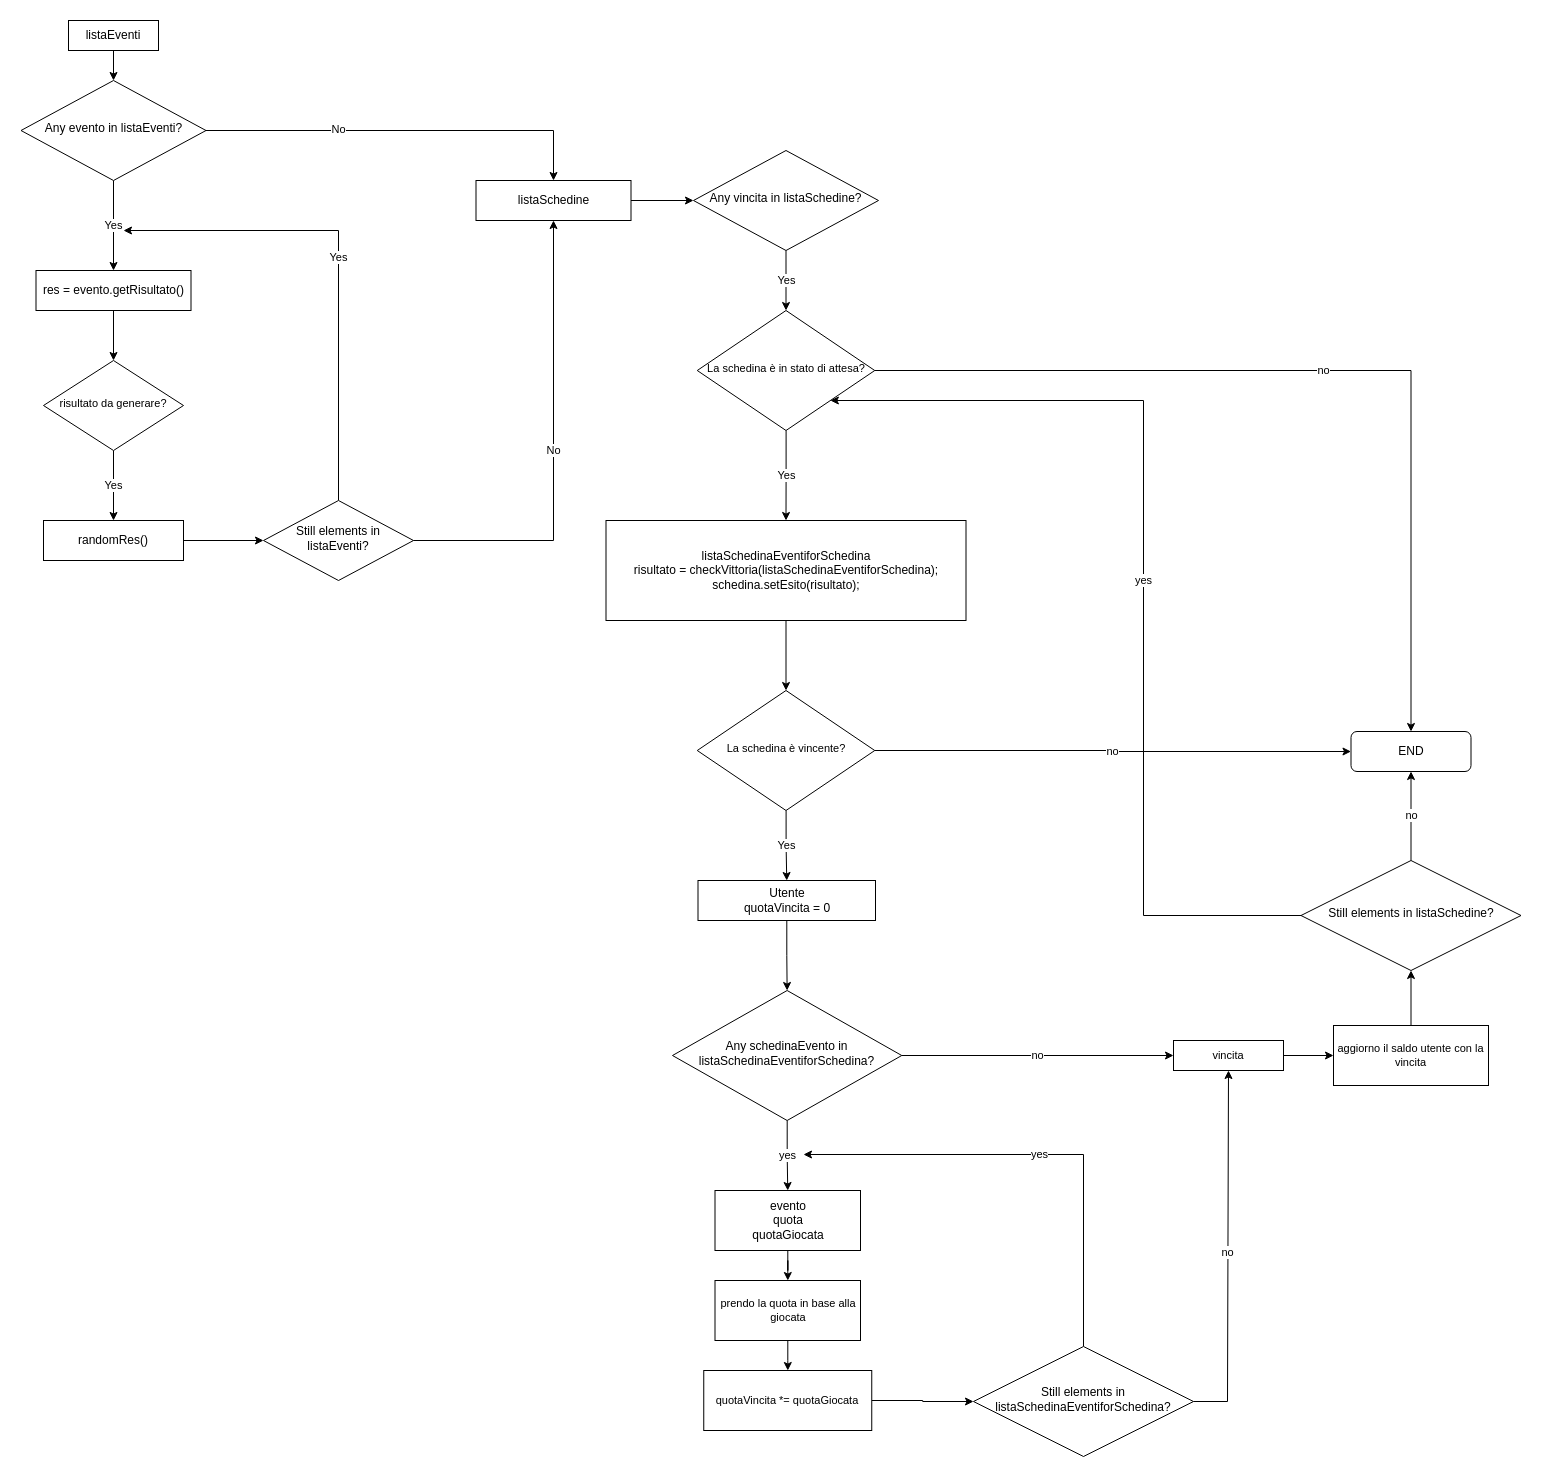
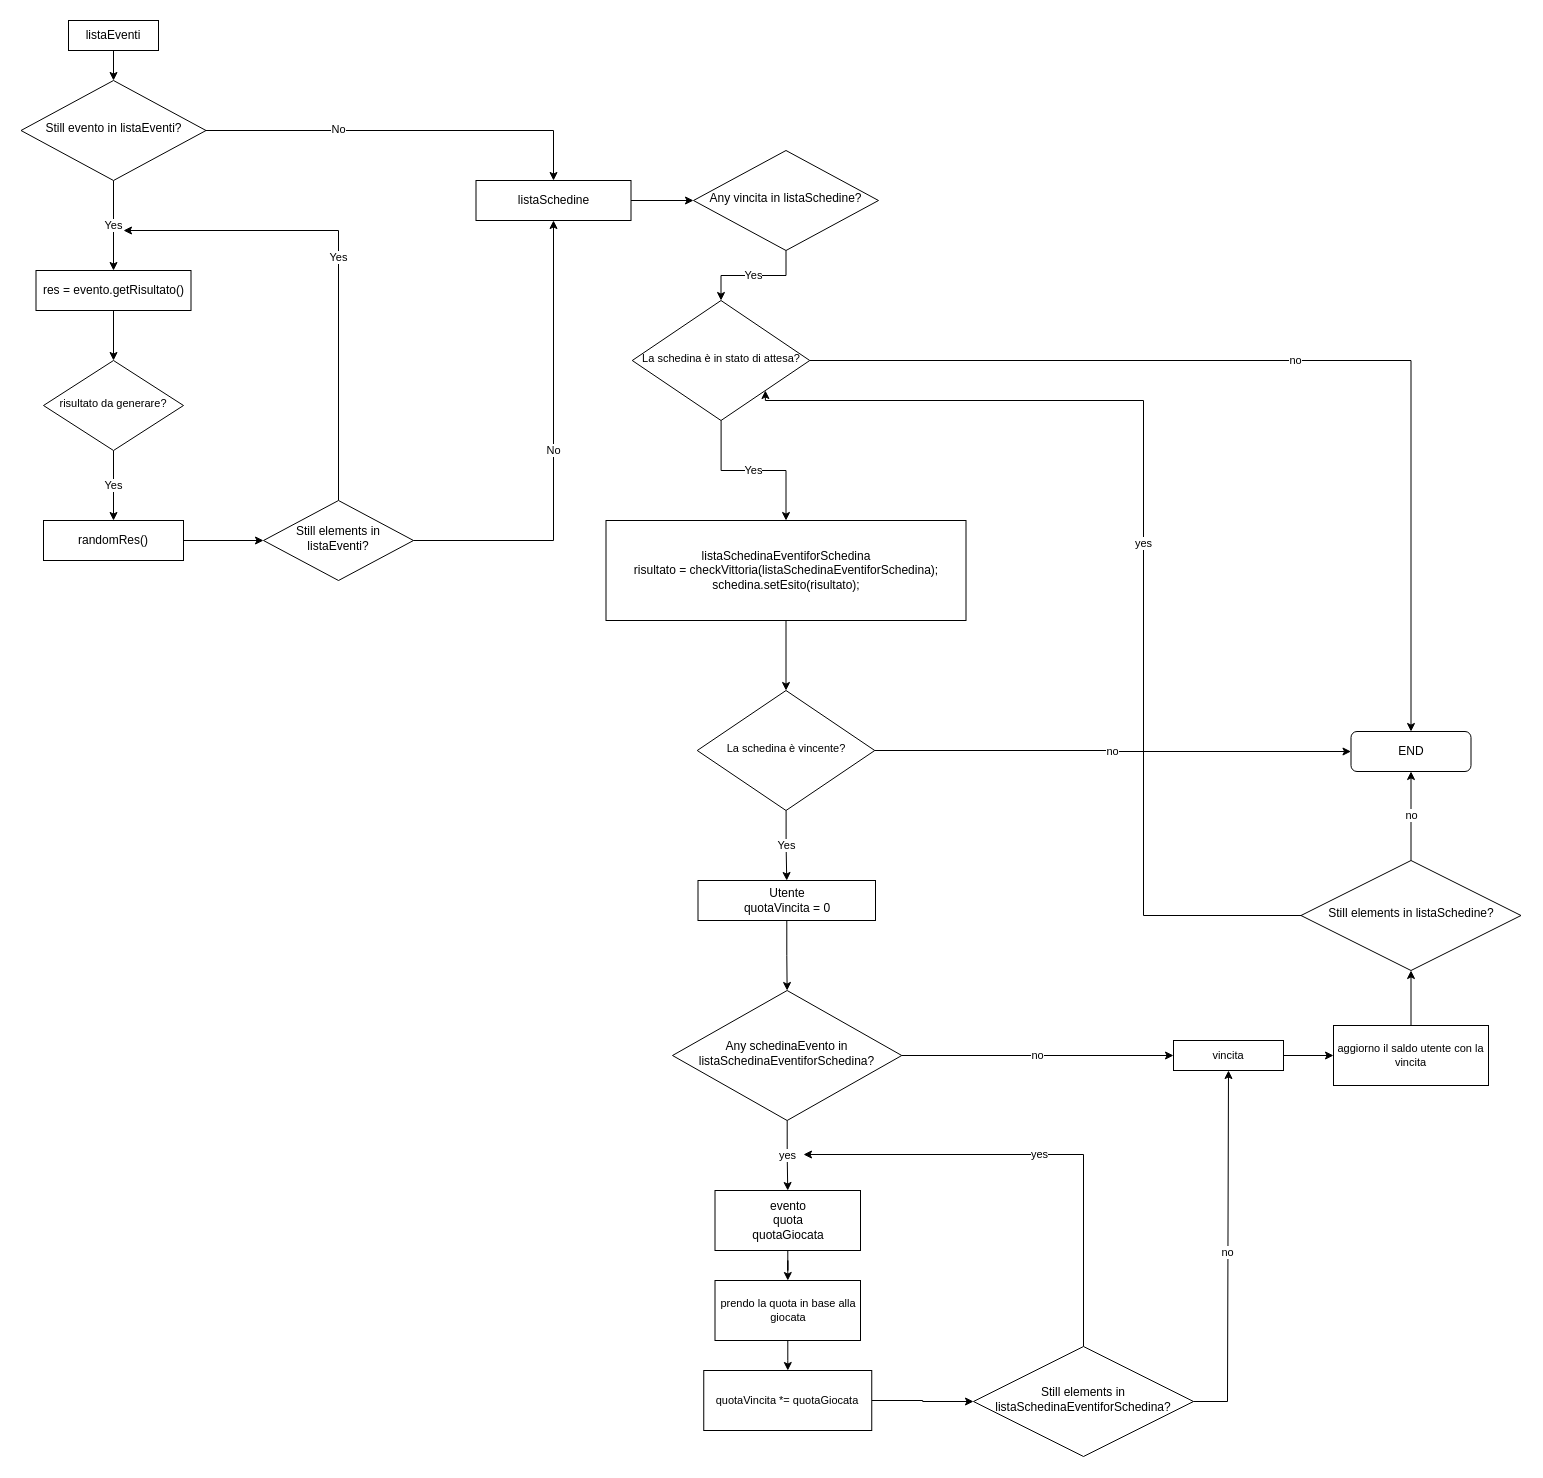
  <mxCell id="0" />
  <mxCell id="1" parent="0" />
  <mxCell id="2" value="END" style="rounded=1;whiteSpace=wrap;html=1;fontSize=12;glass=0;strokeWidth=1;shadow=0;" parent="1" vertex="1"><mxGeometry x="1350.5" y="731" width="120" height="40" as="geometry" /></mxCell>
  <mxCell id="3" style="edgeStyle=orthogonalEdgeStyle;rounded=0;orthogonalLoop=1;jettySize=auto;html=1;exitX=0.5;exitY=1;exitDx=0;exitDy=0;entryX=0.5;entryY=0;entryDx=0;entryDy=0;" parent="1" source="4" target="8" edge="1"><mxGeometry relative="1" as="geometry" /></mxCell>
  <mxCell id="4" value="listaEventi" style="rounded=0;whiteSpace=wrap;html=1;" parent="1" vertex="1"><mxGeometry x="68" y="20" width="90" height="30" as="geometry" /></mxCell>
  <mxCell id="5" value="Yes" style="edgeStyle=orthogonalEdgeStyle;rounded=0;orthogonalLoop=1;jettySize=auto;html=1;entryX=0.5;entryY=0;entryDx=0;entryDy=0;" parent="1" source="8" target="10" edge="1"><mxGeometry relative="1" as="geometry" /></mxCell>
  <mxCell id="6" style="edgeStyle=orthogonalEdgeStyle;rounded=0;orthogonalLoop=1;jettySize=auto;html=1;entryX=0.5;entryY=0;entryDx=0;entryDy=0;fontSize=11;" parent="1" source="8" target="18" edge="1"><mxGeometry relative="1" as="geometry"><mxPoint x="483" y="150" as="targetPoint" /></mxGeometry></mxCell>
  <mxCell id="7" value="No" style="edgeLabel;html=1;align=center;verticalAlign=middle;resizable=0;points=[];fontSize=11;" parent="6" vertex="1" connectable="0"><mxGeometry x="-0.337" y="2" relative="1" as="geometry"><mxPoint as="offset" /></mxGeometry></mxCell>
- <mxCell id="8" value="Any evento in listaEventi?" style="rhombus;whiteSpace=wrap;html=1;shadow=0;fontFamily=Helvetica;fontSize=12;align=center;strokeWidth=1;spacing=6;spacingTop=-4;" parent="1" vertex="1"><mxGeometry x="20.5" y="80" width="185" height="100" as="geometry" /></mxCell>
+ <mxCell id="8" value="Still evento in listaEventi?" style="rhombus;whiteSpace=wrap;html=1;shadow=0;fontFamily=Helvetica;fontSize=12;align=center;strokeWidth=1;spacing=6;spacingTop=-4;" parent="1" vertex="1"><mxGeometry x="20.5" y="80" width="185" height="100" as="geometry" /></mxCell>
  <mxCell id="9" style="edgeStyle=orthogonalEdgeStyle;rounded=0;orthogonalLoop=1;jettySize=auto;html=1;exitX=0.5;exitY=1;exitDx=0;exitDy=0;entryX=0.5;entryY=0;entryDx=0;entryDy=0;" parent="1" source="10" target="12" edge="1"><mxGeometry relative="1" as="geometry" /></mxCell>
  <mxCell id="10" value="&lt;div&gt;&lt;span style=&quot;background-color: initial;&quot;&gt;&lt;br&gt;&lt;/span&gt;&lt;/div&gt;&lt;div&gt;&lt;span style=&quot;background-color: initial;&quot;&gt;res = evento.getRisultato()&lt;/span&gt;&lt;br&gt;&lt;/div&gt;&lt;div&gt;&lt;br&gt;&lt;/div&gt;" style="rounded=0;whiteSpace=wrap;html=1;align=center;" parent="1" vertex="1"><mxGeometry x="35.5" y="270" width="155" height="40" as="geometry" /></mxCell>
  <mxCell id="11" value="Yes" style="edgeStyle=orthogonalEdgeStyle;rounded=0;orthogonalLoop=1;jettySize=auto;html=1;entryX=0.5;entryY=0;entryDx=0;entryDy=0;" parent="1" source="12" target="14" edge="1"><mxGeometry relative="1" as="geometry" /></mxCell>
  <mxCell id="12" value="risultato da generare?" style="rhombus;whiteSpace=wrap;html=1;shadow=0;fontFamily=Helvetica;fontSize=11;align=center;strokeWidth=1;spacing=6;spacingTop=-4;verticalAlign=middle;" parent="1" vertex="1"><mxGeometry x="43" y="360" width="140" height="90" as="geometry" /></mxCell>
  <mxCell id="13" style="edgeStyle=orthogonalEdgeStyle;rounded=0;orthogonalLoop=1;jettySize=auto;html=1;entryX=0;entryY=0.5;entryDx=0;entryDy=0;fontSize=11;" parent="1" source="14" target="16" edge="1"><mxGeometry relative="1" as="geometry" /></mxCell>
  <mxCell id="14" value="randomRes()" style="rounded=0;whiteSpace=wrap;html=1;align=center;" parent="1" vertex="1"><mxGeometry x="43" y="520" width="140" height="40" as="geometry" /></mxCell>
  <mxCell id="15" value="Yes" style="edgeStyle=orthogonalEdgeStyle;rounded=0;orthogonalLoop=1;jettySize=auto;html=1;fontSize=11;" parent="1" source="16" edge="1"><mxGeometry relative="1" as="geometry"><mxPoint x="123" y="230" as="targetPoint" /><Array as="points"><mxPoint x="338" y="230" /></Array></mxGeometry></mxCell>
  <mxCell id="16" value="Still elements in listaEventi?" style="rhombus;whiteSpace=wrap;html=1;shadow=0;fontFamily=Helvetica;fontSize=12;align=center;strokeWidth=1;spacing=6;spacingTop=-4;" parent="1" vertex="1"><mxGeometry x="263" y="500" width="150" height="80" as="geometry" /></mxCell>
  <mxCell id="17" style="edgeStyle=orthogonalEdgeStyle;rounded=0;orthogonalLoop=1;jettySize=auto;html=1;entryX=0;entryY=0.5;entryDx=0;entryDy=0;fontSize=11;endArrow=classic;endFill=1;" edge="1" parent="1" source="18" target="21"><mxGeometry relative="1" as="geometry" /></mxCell>
  <mxCell id="18" value="&lt;div&gt;listaSchedine&lt;/div&gt;" style="rounded=0;whiteSpace=wrap;html=1;align=center;" vertex="1" parent="1"><mxGeometry x="475.5" y="180" width="155" height="40" as="geometry" /></mxCell>
  <mxCell id="19" value="No" style="edgeStyle=orthogonalEdgeStyle;rounded=0;orthogonalLoop=1;jettySize=auto;html=1;exitX=1;exitY=0.5;exitDx=0;exitDy=0;entryX=0.5;entryY=1;entryDx=0;entryDy=0;fontSize=11;endArrow=classic;endFill=1;" edge="1" parent="1" source="16" target="18"><mxGeometry relative="1" as="geometry"><mxPoint x="413" y="540" as="sourcePoint" /><mxPoint x="553" y="170" as="targetPoint" /></mxGeometry></mxCell>
  <mxCell id="20" value="Yes" style="edgeStyle=orthogonalEdgeStyle;rounded=0;orthogonalLoop=1;jettySize=auto;html=1;entryX=0.5;entryY=0;entryDx=0;entryDy=0;fontSize=11;endArrow=classic;endFill=1;" edge="1" parent="1" source="21" target="24"><mxGeometry relative="1" as="geometry" /></mxCell>
  <mxCell id="21" value="Any vincita in listaSchedine?" style="rhombus;whiteSpace=wrap;html=1;shadow=0;fontFamily=Helvetica;fontSize=12;align=center;strokeWidth=1;spacing=6;spacingTop=-4;" vertex="1" parent="1"><mxGeometry x="693" y="150" width="185" height="100" as="geometry" /></mxCell>
  <mxCell id="22" value="Yes" style="edgeStyle=orthogonalEdgeStyle;rounded=0;orthogonalLoop=1;jettySize=auto;html=1;entryX=0.5;entryY=0;entryDx=0;entryDy=0;fontSize=11;endArrow=classic;endFill=1;" edge="1" parent="1" source="24" target="26"><mxGeometry relative="1" as="geometry" /></mxCell>
  <mxCell id="23" value="no" style="edgeStyle=orthogonalEdgeStyle;rounded=0;orthogonalLoop=1;jettySize=auto;html=1;entryX=0.5;entryY=0;entryDx=0;entryDy=0;fontSize=11;endArrow=classic;endFill=1;" edge="1" parent="1" source="24" target="2"><mxGeometry relative="1" as="geometry" /></mxCell>
- <mxCell id="24" value="La schedina è in stato di attesa?" style="rhombus;whiteSpace=wrap;html=1;shadow=0;fontFamily=Helvetica;fontSize=11;align=center;strokeWidth=1;spacing=6;spacingTop=-4;verticalAlign=middle;" vertex="1" parent="1"><mxGeometry x="696.75" y="310" width="177.5" height="120" as="geometry" /></mxCell>
+ <mxCell id="24" value="La schedina è in stato di attesa?" style="rhombus;whiteSpace=wrap;html=1;shadow=0;fontFamily=Helvetica;fontSize=11;align=center;strokeWidth=1;spacing=6;spacingTop=-4;verticalAlign=middle;" vertex="1" parent="1"><mxGeometry x="631.75" y="300" width="177.5" height="120" as="geometry" /></mxCell>
  <mxCell id="25" style="edgeStyle=orthogonalEdgeStyle;rounded=0;orthogonalLoop=1;jettySize=auto;html=1;entryX=0.5;entryY=0;entryDx=0;entryDy=0;fontSize=11;endArrow=classic;endFill=1;" edge="1" parent="1" source="26" target="29"><mxGeometry relative="1" as="geometry" /></mxCell>
  <mxCell id="26" value="listaSchedinaEventiforSchedina&lt;br&gt;&lt;div&gt;risultato = checkVittoria(listaSchedinaEventiforSchedina);&lt;/div&gt;&lt;div&gt;&lt;span style=&quot;&quot;&gt;&#09;&#09;&#09;&#09;&lt;/span&gt;schedina.setEsito(risultato);&lt;/div&gt;" style="rounded=0;whiteSpace=wrap;html=1;align=center;" vertex="1" parent="1"><mxGeometry x="605.5" y="520" width="360" height="100" as="geometry" /></mxCell>
  <mxCell id="27" value="Yes" style="edgeStyle=orthogonalEdgeStyle;rounded=0;orthogonalLoop=1;jettySize=auto;html=1;entryX=0.5;entryY=0;entryDx=0;entryDy=0;fontSize=11;endArrow=classic;endFill=1;" edge="1" parent="1" source="29" target="31"><mxGeometry relative="1" as="geometry" /></mxCell>
  <mxCell id="28" value="no" style="edgeStyle=orthogonalEdgeStyle;rounded=0;orthogonalLoop=1;jettySize=auto;html=1;entryX=0;entryY=0.5;entryDx=0;entryDy=0;fontSize=11;endArrow=classic;endFill=1;" edge="1" parent="1" source="29" target="2"><mxGeometry relative="1" as="geometry" /></mxCell>
  <mxCell id="29" value="La schedina è vincente?" style="rhombus;whiteSpace=wrap;html=1;shadow=0;fontFamily=Helvetica;fontSize=11;align=center;strokeWidth=1;spacing=6;spacingTop=-4;verticalAlign=middle;" vertex="1" parent="1"><mxGeometry x="696.75" y="690" width="177.5" height="120" as="geometry" /></mxCell>
  <mxCell id="30" style="edgeStyle=orthogonalEdgeStyle;rounded=0;orthogonalLoop=1;jettySize=auto;html=1;entryX=0.5;entryY=0;entryDx=0;entryDy=0;fontSize=11;endArrow=classic;endFill=1;" edge="1" parent="1" source="31" target="34"><mxGeometry relative="1" as="geometry" /></mxCell>
  <mxCell id="31" value="Utente&lt;br&gt;quotaVincita = 0" style="rounded=0;whiteSpace=wrap;html=1;align=center;" vertex="1" parent="1"><mxGeometry x="697.5" y="880" width="177.5" height="40" as="geometry" /></mxCell>
  <mxCell id="32" value="yes" style="edgeStyle=orthogonalEdgeStyle;rounded=0;orthogonalLoop=1;jettySize=auto;html=1;entryX=0.5;entryY=0;entryDx=0;entryDy=0;fontSize=11;endArrow=classic;endFill=1;" edge="1" parent="1" source="34" target="36"><mxGeometry relative="1" as="geometry" /></mxCell>
  <mxCell id="33" value="no" style="edgeStyle=orthogonalEdgeStyle;rounded=0;orthogonalLoop=1;jettySize=auto;html=1;entryX=0;entryY=0.5;entryDx=0;entryDy=0;fontSize=11;endArrow=classic;endFill=1;" edge="1" parent="1" source="34" target="45"><mxGeometry relative="1" as="geometry" /></mxCell>
  <mxCell id="34" value="Any schedinaEvento in listaSchedinaEventiforSchedina?" style="rhombus;whiteSpace=wrap;html=1;shadow=0;fontFamily=Helvetica;fontSize=12;align=center;strokeWidth=1;spacing=6;spacingTop=-4;" vertex="1" parent="1"><mxGeometry x="672" y="990" width="229.25" height="130" as="geometry" /></mxCell>
  <mxCell id="35" style="edgeStyle=orthogonalEdgeStyle;rounded=0;orthogonalLoop=1;jettySize=auto;html=1;fontSize=11;endArrow=classic;endFill=1;" edge="1" parent="1" source="36" target="38"><mxGeometry relative="1" as="geometry" /></mxCell>
  <mxCell id="36" value="evento&lt;br&gt;quota&lt;br&gt;quotaGiocata" style="rounded=0;whiteSpace=wrap;html=1;align=center;" vertex="1" parent="1"><mxGeometry x="714.5" y="1190" width="145.5" height="60" as="geometry" /></mxCell>
  <mxCell id="37" style="edgeStyle=orthogonalEdgeStyle;rounded=0;orthogonalLoop=1;jettySize=auto;html=1;fontSize=11;endArrow=classic;endFill=1;" edge="1" parent="1" source="38" target="40"><mxGeometry relative="1" as="geometry" /></mxCell>
  <mxCell id="38" value="prendo la quota in base alla giocata" style="rounded=0;whiteSpace=wrap;html=1;align=center;fontSize=11;" vertex="1" parent="1"><mxGeometry x="714.5" y="1280" width="145.5" height="60" as="geometry" /></mxCell>
  <mxCell id="39" style="edgeStyle=orthogonalEdgeStyle;rounded=0;orthogonalLoop=1;jettySize=auto;html=1;entryX=0;entryY=0.5;entryDx=0;entryDy=0;fontSize=11;endArrow=classic;endFill=1;" edge="1" parent="1" source="40" target="43"><mxGeometry relative="1" as="geometry" /></mxCell>
  <mxCell id="40" value="quotaVincita *= quotaGiocata" style="rounded=0;whiteSpace=wrap;html=1;align=center;fontSize=11;" vertex="1" parent="1"><mxGeometry x="703.25" y="1370" width="168" height="60" as="geometry" /></mxCell>
  <mxCell id="41" value="yes" style="edgeStyle=orthogonalEdgeStyle;rounded=0;orthogonalLoop=1;jettySize=auto;html=1;fontSize=11;endArrow=classic;endFill=1;exitX=0.5;exitY=0;exitDx=0;exitDy=0;" edge="1" parent="1" source="43"><mxGeometry relative="1" as="geometry"><mxPoint x="1083" y="1340" as="sourcePoint" /><mxPoint x="803" y="1154" as="targetPoint" /><Array as="points"><mxPoint x="1083" y="1154" /></Array></mxGeometry></mxCell>
  <mxCell id="42" value="no" style="edgeStyle=orthogonalEdgeStyle;rounded=0;orthogonalLoop=1;jettySize=auto;html=1;fontSize=11;endArrow=classic;endFill=1;entryX=0.5;entryY=1;entryDx=0;entryDy=0;" edge="1" parent="1" source="43" target="45"><mxGeometry relative="1" as="geometry"><mxPoint x="1283" y="1456" as="targetPoint" /><Array as="points"><mxPoint x="1227" y="1401" /></Array></mxGeometry></mxCell>
  <mxCell id="43" value="Still elements in listaSchedinaEventiforSchedina?" style="rhombus;whiteSpace=wrap;html=1;shadow=0;fontFamily=Helvetica;fontSize=12;align=center;strokeWidth=1;spacing=6;spacingTop=-4;" vertex="1" parent="1"><mxGeometry x="973" y="1346" width="220" height="110" as="geometry" /></mxCell>
  <mxCell id="44" style="edgeStyle=orthogonalEdgeStyle;rounded=0;orthogonalLoop=1;jettySize=auto;html=1;fontSize=11;endArrow=classic;endFill=1;" edge="1" parent="1" source="45" target="47"><mxGeometry relative="1" as="geometry" /></mxCell>
  <mxCell id="45" value="vincita" style="rounded=0;whiteSpace=wrap;html=1;align=center;fontSize=11;" vertex="1" parent="1"><mxGeometry x="1173" y="1040" width="110" height="30" as="geometry" /></mxCell>
  <mxCell id="46" style="edgeStyle=orthogonalEdgeStyle;rounded=0;orthogonalLoop=1;jettySize=auto;html=1;fontSize=11;endArrow=classic;endFill=1;entryX=0.5;entryY=1;entryDx=0;entryDy=0;" edge="1" parent="1" source="47" target="50"><mxGeometry relative="1" as="geometry"><mxPoint x="1113" y="940" as="targetPoint" /></mxGeometry></mxCell>
  <mxCell id="47" value="aggiorno il saldo utente con la vincita" style="rounded=0;whiteSpace=wrap;html=1;align=center;fontSize=11;" vertex="1" parent="1"><mxGeometry x="1333" y="1025" width="155" height="60" as="geometry" /></mxCell>
  <mxCell id="48" value="no" style="edgeStyle=orthogonalEdgeStyle;rounded=0;orthogonalLoop=1;jettySize=auto;html=1;entryX=0.5;entryY=1;entryDx=0;entryDy=0;fontSize=11;endArrow=classic;endFill=1;" edge="1" parent="1" source="50" target="2"><mxGeometry relative="1" as="geometry" /></mxCell>
  <mxCell id="49" value="yes" style="edgeStyle=orthogonalEdgeStyle;rounded=0;orthogonalLoop=1;jettySize=auto;html=1;entryX=1;entryY=1;entryDx=0;entryDy=0;fontSize=11;endArrow=classic;endFill=1;" edge="1" parent="1" source="50" target="24"><mxGeometry relative="1" as="geometry"><Array as="points"><mxPoint x="1143" y="915" /><mxPoint x="1143" y="400" /></Array></mxGeometry></mxCell>
  <mxCell id="50" value="Still elements in listaSchedine?" style="rhombus;whiteSpace=wrap;html=1;shadow=0;fontFamily=Helvetica;fontSize=12;align=center;strokeWidth=1;spacing=6;spacingTop=-4;" vertex="1" parent="1"><mxGeometry x="1300.5" y="860" width="220" height="110" as="geometry" /></mxCell>
